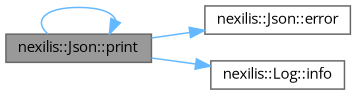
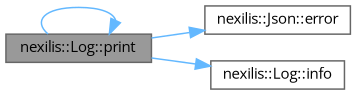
  digraph {
    fontname="Open Sans"
    rankdir=LR
    node [color=grey40 fillcolor=white fontname="Open Sans" fontsize=10 shape=box style=filled]
    edge [color=steelblue1 fontname="Open Sans" fontsize=10 labelfontname=Helvetica labelfontsize=10 style=solid]
-   n1 [color=gray40 fillcolor=grey60 fontcolor=black height=0.2 label="nexilis::Json::print" width=0.4]
+   n1 [color=gray40 fillcolor=grey60 fontcolor=black height=0.2 label="nexilis::Log::print" width=0.4]
    n2 [height=0.2 label="nexilis::Json::error" width=0.4]
    n3 [height=0.2 label="nexilis::Log::info" width=0.4]
    n1 -> n1
    n1 -> n2
    n1 -> n3
  }
